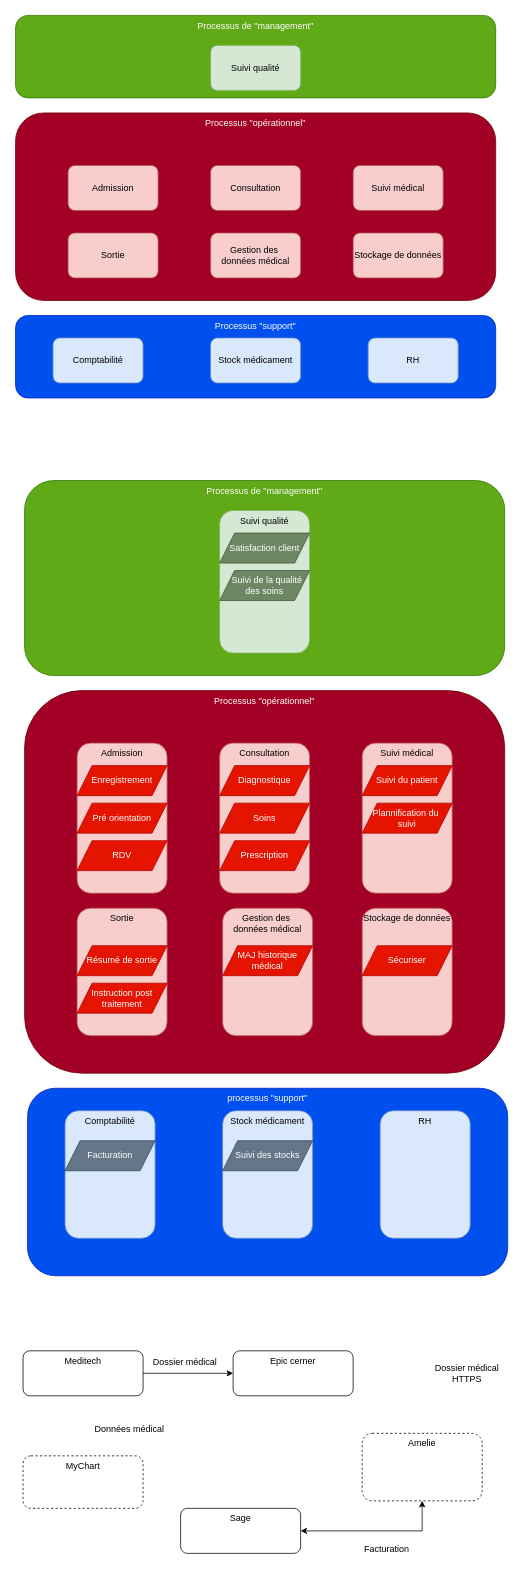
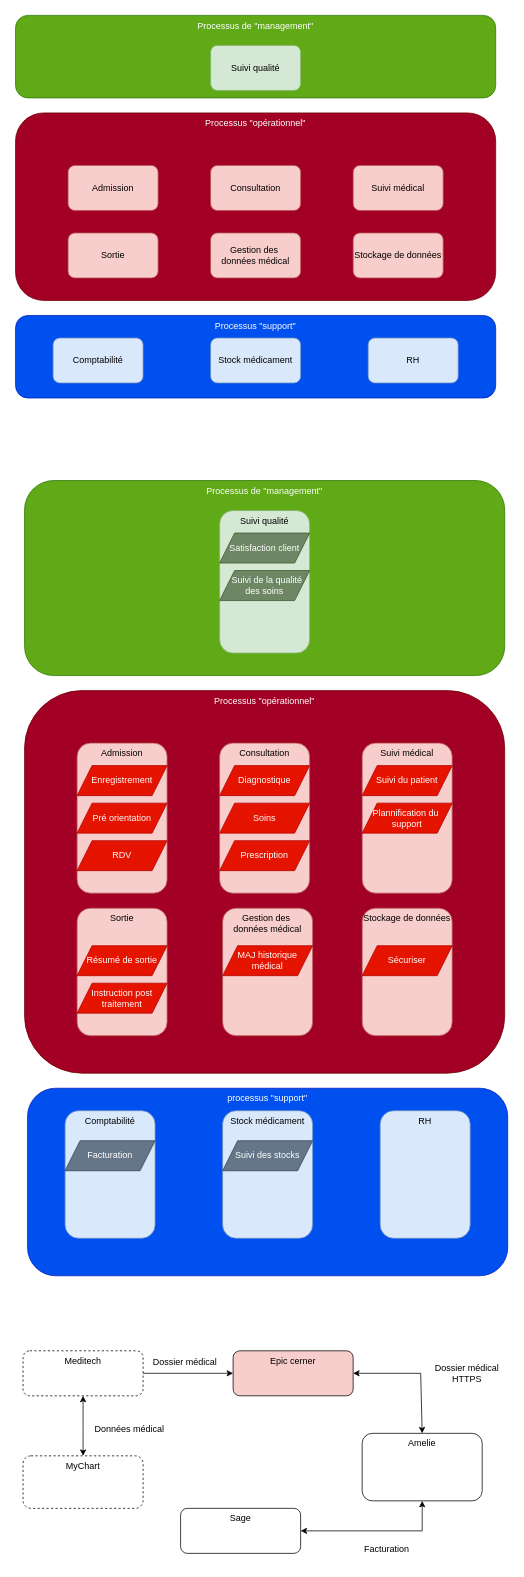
  <mxCell id="0" />
  <mxCell id="1" parent="0" />
  <mxCell id="2" value="Processus &quot;opérationnel&quot;" style="rounded=1;whiteSpace=wrap;html=1;fillColor=#a20025;strokeColor=#6F0000;fontColor=#ffffff;verticalAlign=top;" vertex="1" parent="1"><mxGeometry x="20" y="150" width="640" height="250" as="geometry" /></mxCell>
  <mxCell id="3" value="Admission" style="rounded=1;whiteSpace=wrap;html=1;fillColor=#f8cecc;strokeColor=#b85450;" vertex="1" parent="1"><mxGeometry x="90" y="220" width="120" height="60" as="geometry" /></mxCell>
  <mxCell id="4" value="Consultation" style="rounded=1;whiteSpace=wrap;html=1;fillColor=#f8cecc;strokeColor=#b85450;" vertex="1" parent="1"><mxGeometry x="280" y="220" width="120" height="60" as="geometry" /></mxCell>
  <mxCell id="5" value="Suivi médical" style="rounded=1;whiteSpace=wrap;html=1;fillColor=#f8cecc;strokeColor=#b85450;" vertex="1" parent="1"><mxGeometry x="470" y="220" width="120" height="60" as="geometry" /></mxCell>
  <mxCell id="6" value="Sortie" style="rounded=1;whiteSpace=wrap;html=1;fillColor=#f8cecc;strokeColor=#b85450;" vertex="1" parent="1"><mxGeometry x="90" y="310" width="120" height="60" as="geometry" /></mxCell>
  <mxCell id="7" value="Gestion des&amp;nbsp;&lt;div&gt;données médical&lt;/div&gt;" style="rounded=1;whiteSpace=wrap;html=1;fillColor=#f8cecc;strokeColor=#b85450;" vertex="1" parent="1"><mxGeometry x="280" y="310" width="120" height="60" as="geometry" /></mxCell>
  <mxCell id="8" value="Processus &quot;support&quot;" style="rounded=1;whiteSpace=wrap;html=1;fillColor=#0050ef;fontColor=#ffffff;strokeColor=#001DBC;verticalAlign=top;" vertex="1" parent="1"><mxGeometry x="20" y="420" width="640" height="110" as="geometry" /></mxCell>
  <mxCell id="9" value="Comptabilité" style="rounded=1;whiteSpace=wrap;html=1;fillColor=#dae8fc;strokeColor=#6c8ebf;" vertex="1" parent="1"><mxGeometry x="70" y="450" width="120" height="60" as="geometry" /></mxCell>
  <mxCell id="10" value="Stock médicament" style="rounded=1;whiteSpace=wrap;html=1;fillColor=#dae8fc;strokeColor=#6c8ebf;" vertex="1" parent="1"><mxGeometry x="280" y="450" width="120" height="60" as="geometry" /></mxCell>
  <mxCell id="11" value="Processus de &quot;management&quot;" style="rounded=1;whiteSpace=wrap;html=1;fillColor=#60a917;fontColor=#ffffff;strokeColor=#2D7600;verticalAlign=top;" vertex="1" parent="1"><mxGeometry x="20" y="20" width="640" height="110" as="geometry" /></mxCell>
  <mxCell id="12" value="Suivi qualité" style="rounded=1;whiteSpace=wrap;html=1;fillColor=#d5e8d4;strokeColor=#82b366;" vertex="1" parent="1"><mxGeometry x="280" y="60" width="120" height="60" as="geometry" /></mxCell>
  <mxCell id="13" value="RH" style="rounded=1;whiteSpace=wrap;html=1;fillColor=#dae8fc;strokeColor=#6c8ebf;" vertex="1" parent="1"><mxGeometry x="490" y="450" width="120" height="60" as="geometry" /></mxCell>
  <mxCell id="14" value="Processus &quot;opérationnel&quot;" style="rounded=1;whiteSpace=wrap;html=1;fillColor=#a20025;strokeColor=#6F0000;fontColor=#ffffff;verticalAlign=top;" vertex="1" parent="1"><mxGeometry x="32" y="920" width="640" height="510" as="geometry" /></mxCell>
  <mxCell id="15" value="Admission" style="rounded=1;whiteSpace=wrap;html=1;fillColor=#f8cecc;strokeColor=#b85450;verticalAlign=top;" vertex="1" parent="1"><mxGeometry x="102" y="990" width="120" height="200" as="geometry" /></mxCell>
  <mxCell id="16" value="Consultation" style="rounded=1;whiteSpace=wrap;html=1;fillColor=#f8cecc;strokeColor=#b85450;verticalAlign=top;" vertex="1" parent="1"><mxGeometry x="292" y="990" width="120" height="200" as="geometry" /></mxCell>
  <mxCell id="17" value="Suivi médical" style="rounded=1;whiteSpace=wrap;html=1;fillColor=#f8cecc;strokeColor=#b85450;verticalAlign=top;" vertex="1" parent="1"><mxGeometry x="482" y="990" width="120" height="200" as="geometry" /></mxCell>
  <mxCell id="18" value="Sortie" style="rounded=1;whiteSpace=wrap;html=1;fillColor=#f8cecc;strokeColor=#b85450;verticalAlign=top;" vertex="1" parent="1"><mxGeometry x="102" y="1210" width="120" height="170" as="geometry" /></mxCell>
  <mxCell id="19" value="Gestion des&amp;nbsp;&lt;div&gt;données médical&lt;/div&gt;" style="rounded=1;whiteSpace=wrap;html=1;fillColor=#f8cecc;strokeColor=#b85450;verticalAlign=top;" vertex="1" parent="1"><mxGeometry x="296" y="1210" width="120" height="170" as="geometry" /></mxCell>
  <mxCell id="20" value="Processus de &quot;management&quot;" style="rounded=1;whiteSpace=wrap;html=1;fillColor=#60a917;fontColor=#ffffff;strokeColor=#2D7600;verticalAlign=top;" vertex="1" parent="1"><mxGeometry x="32" y="640" width="640" height="260" as="geometry" /></mxCell>
  <mxCell id="21" value="Suivi qualité" style="rounded=1;whiteSpace=wrap;html=1;fillColor=#d5e8d4;strokeColor=#82b366;verticalAlign=top;" vertex="1" parent="1"><mxGeometry x="292" y="680" width="120" height="190" as="geometry" /></mxCell>
  <mxCell id="22" value="processus &quot;support&quot;" style="rounded=1;whiteSpace=wrap;html=1;fillColor=#0050ef;fontColor=#ffffff;strokeColor=#001DBC;verticalAlign=top;" vertex="1" parent="1"><mxGeometry x="36" y="1450" width="640" height="250" as="geometry" /></mxCell>
  <mxCell id="23" value="Comptabilité" style="rounded=1;whiteSpace=wrap;html=1;fillColor=#dae8fc;strokeColor=#6c8ebf;verticalAlign=top;" vertex="1" parent="1"><mxGeometry x="86" y="1480" width="120" height="170" as="geometry" /></mxCell>
  <mxCell id="24" value="Stock médicament" style="rounded=1;whiteSpace=wrap;html=1;fillColor=#dae8fc;strokeColor=#6c8ebf;verticalAlign=top;" vertex="1" parent="1"><mxGeometry x="296" y="1480" width="120" height="170" as="geometry" /></mxCell>
  <mxCell id="25" value="RH" style="rounded=1;whiteSpace=wrap;html=1;fillColor=#dae8fc;strokeColor=#6c8ebf;verticalAlign=top;" vertex="1" parent="1"><mxGeometry x="506" y="1480" width="120" height="170" as="geometry" /></mxCell>
  <mxCell id="26" value="Enregistrement" style="shape=parallelogram;perimeter=parallelogramPerimeter;whiteSpace=wrap;html=1;fixedSize=1;fillColor=#e51400;strokeColor=#B20000;fontColor=#ffffff;" vertex="1" parent="1"><mxGeometry x="102" y="1020" width="120" height="40" as="geometry" /></mxCell>
  <mxCell id="27" value="Pré orientation" style="shape=parallelogram;perimeter=parallelogramPerimeter;whiteSpace=wrap;html=1;fixedSize=1;fillColor=#e51400;strokeColor=#B20000;fontColor=#ffffff;" vertex="1" parent="1"><mxGeometry x="102" y="1070" width="120" height="40" as="geometry" /></mxCell>
  <mxCell id="28" value="RDV" style="shape=parallelogram;perimeter=parallelogramPerimeter;whiteSpace=wrap;html=1;fixedSize=1;fillColor=#e51400;strokeColor=#B20000;fontColor=#ffffff;" vertex="1" parent="1"><mxGeometry x="102" y="1120" width="120" height="40" as="geometry" /></mxCell>
  <mxCell id="29" value="Diagnostique" style="shape=parallelogram;perimeter=parallelogramPerimeter;whiteSpace=wrap;html=1;fixedSize=1;fillColor=#e51400;strokeColor=#B20000;fontColor=#ffffff;" vertex="1" parent="1"><mxGeometry x="292" y="1020" width="120" height="40" as="geometry" /></mxCell>
  <mxCell id="30" value="Soins" style="shape=parallelogram;perimeter=parallelogramPerimeter;whiteSpace=wrap;html=1;fixedSize=1;fillColor=#e51400;strokeColor=#B20000;fontColor=#ffffff;" vertex="1" parent="1"><mxGeometry x="292" y="1070" width="120" height="40" as="geometry" /></mxCell>
  <mxCell id="31" value="Prescription" style="shape=parallelogram;perimeter=parallelogramPerimeter;whiteSpace=wrap;html=1;fixedSize=1;fillColor=#e51400;strokeColor=#B20000;fontColor=#ffffff;" vertex="1" parent="1"><mxGeometry x="292" y="1120" width="120" height="40" as="geometry" /></mxCell>
  <mxCell id="32" value="Suivi du patient" style="shape=parallelogram;perimeter=parallelogramPerimeter;whiteSpace=wrap;html=1;fixedSize=1;fillColor=#e51400;strokeColor=#B20000;fontColor=#ffffff;" vertex="1" parent="1"><mxGeometry x="482" y="1020" width="120" height="40" as="geometry" /></mxCell>
- <mxCell id="33" value="Plannification du&amp;nbsp;&lt;div&gt;suivi&lt;/div&gt;" style="shape=parallelogram;perimeter=parallelogramPerimeter;whiteSpace=wrap;html=1;fixedSize=1;fillColor=#e51400;strokeColor=#B20000;fontColor=#ffffff;" vertex="1" parent="1"><mxGeometry x="482" y="1070" width="120" height="40" as="geometry" /></mxCell>
+ <mxCell id="33" value="Plannification du&amp;nbsp;&lt;div&gt;support&lt;/div&gt;" style="shape=parallelogram;perimeter=parallelogramPerimeter;whiteSpace=wrap;html=1;fixedSize=1;fillColor=#e51400;strokeColor=#B20000;fontColor=#ffffff;" vertex="1" parent="1"><mxGeometry x="482" y="1070" width="120" height="40" as="geometry" /></mxCell>
  <mxCell id="34" value="MAJ historique&lt;div&gt;médical&lt;/div&gt;" style="shape=parallelogram;perimeter=parallelogramPerimeter;whiteSpace=wrap;html=1;fixedSize=1;fillColor=#e51400;strokeColor=#B20000;fontColor=#ffffff;" vertex="1" parent="1"><mxGeometry x="296" y="1260" width="120" height="40" as="geometry" /></mxCell>
  <mxCell id="35" value="Stockage de données" style="rounded=1;whiteSpace=wrap;html=1;fillColor=#f8cecc;strokeColor=#b85450;" vertex="1" parent="1"><mxGeometry x="470" y="310" width="120" height="60" as="geometry" /></mxCell>
  <mxCell id="36" value="Stockage de données" style="rounded=1;whiteSpace=wrap;html=1;fillColor=#f8cecc;strokeColor=#b85450;verticalAlign=top;" vertex="1" parent="1"><mxGeometry x="482" y="1210" width="120" height="170" as="geometry" /></mxCell>
  <mxCell id="37" value="Sécuriser" style="shape=parallelogram;perimeter=parallelogramPerimeter;whiteSpace=wrap;html=1;fixedSize=1;fillColor=#e51400;strokeColor=#B20000;fontColor=#ffffff;" vertex="1" parent="1"><mxGeometry x="482" y="1260" width="120" height="40" as="geometry" /></mxCell>
  <mxCell id="38" value="Résumé de sortie" style="shape=parallelogram;perimeter=parallelogramPerimeter;whiteSpace=wrap;html=1;fixedSize=1;fillColor=#e51400;strokeColor=#B20000;fontColor=#ffffff;" vertex="1" parent="1"><mxGeometry x="102" y="1260" width="120" height="40" as="geometry" /></mxCell>
  <mxCell id="39" value="Instruction post traitement" style="shape=parallelogram;perimeter=parallelogramPerimeter;whiteSpace=wrap;html=1;fixedSize=1;fillColor=#e51400;strokeColor=#B20000;fontColor=#ffffff;" vertex="1" parent="1"><mxGeometry x="102" y="1310" width="120" height="40" as="geometry" /></mxCell>
  <mxCell id="40" style="edgeStyle=orthogonalEdgeStyle;rounded=0;orthogonalLoop=1;jettySize=auto;html=1;exitX=0.5;exitY=1;exitDx=0;exitDy=0;" edge="1" parent="1" source="14" target="14"><mxGeometry relative="1" as="geometry" /></mxCell>
  <mxCell id="41" value="Facturation" style="shape=parallelogram;perimeter=parallelogramPerimeter;whiteSpace=wrap;html=1;fixedSize=1;fillColor=#647687;strokeColor=#314354;fontColor=#ffffff;" vertex="1" parent="1"><mxGeometry x="86" y="1520" width="120" height="40" as="geometry" /></mxCell>
  <mxCell id="42" value="Suivi des stocks" style="shape=parallelogram;perimeter=parallelogramPerimeter;whiteSpace=wrap;html=1;fixedSize=1;fillColor=#647687;strokeColor=#314354;fontColor=#ffffff;" vertex="1" parent="1"><mxGeometry x="296" y="1520" width="120" height="40" as="geometry" /></mxCell>
  <mxCell id="43" value="Satisfaction client" style="shape=parallelogram;perimeter=parallelogramPerimeter;whiteSpace=wrap;html=1;fixedSize=1;fillColor=#6d8764;strokeColor=#3A5431;fontColor=#ffffff;" vertex="1" parent="1"><mxGeometry x="292" y="710" width="120" height="40" as="geometry" /></mxCell>
  <mxCell id="44" value="&amp;nbsp; &amp;nbsp;Suivi de la qualité&amp;nbsp;&lt;div&gt;des soin&lt;span style=&quot;color: rgba(0, 0, 0, 0); font-family: monospace; font-size: 0px; text-align: start; text-wrap: nowrap; background-color: initial;&quot;&gt;%3CmxGraphModel%3E%3Croot%3E%3CmxCell%20id%3D%220%22%2F%3E%3CmxCell%20id%3D%221%22%20parent%3D%220%22%2F%3E%3CmxCell%20id%3D%222%22%20value%3D%22Satisfaction%20client%22%20style%3D%22shape%3Dparallelogram%3Bperimeter%3DparallelogramPerimeter%3BwhiteSpace%3Dwrap%3Bhtml%3D1%3BfixedSize%3D1%3BfillColor%3D%236d8764%3BstrokeColor%3D%233A5431%3BfontColor%3D%23ffffff%3B%22%20vertex%3D%221%22%20parent%3D%221%22%3E%3CmxGeometry%20x%3D%22350%22%20y%3D%22550%22%20width%3D%22120%22%20height%3D%2240%22%20as%3D%22geometry%22%2F%3E%3C%2FmxCell%3E%3C%2Froot%3E%3C%2FmxGraphModel%3E&lt;/span&gt;&lt;span style=&quot;background-color: initial;&quot;&gt;s&lt;/span&gt;&lt;/div&gt;" style="shape=parallelogram;perimeter=parallelogramPerimeter;whiteSpace=wrap;html=1;fixedSize=1;fillColor=#6d8764;strokeColor=#3A5431;fontColor=#ffffff;" vertex="1" parent="1"><mxGeometry x="292" y="760" width="120" height="40" as="geometry" /></mxCell>
- <mxCell id="45" value="Epic cerner" style="rounded=1;whiteSpace=wrap;html=1;align=center;verticalAlign=top;" vertex="1" parent="1"><mxGeometry x="310" y="1800" width="160" height="60" as="geometry" /></mxCell>
- <mxCell id="46" value="Meditech" style="rounded=1;whiteSpace=wrap;html=1;align=center;verticalAlign=top;" vertex="1" parent="1"><mxGeometry x="30" y="1800" width="160" height="60" as="geometry" /></mxCell>
+ <mxCell id="45" value="Epic cerner" style="rounded=1;whiteSpace=wrap;html=1;align=center;verticalAlign=top;fillColor=#f8cecc;" vertex="1" parent="1"><mxGeometry x="310" y="1800" width="160" height="60" as="geometry" /></mxCell>
+ <mxCell id="46" value="Meditech" style="rounded=1;whiteSpace=wrap;html=1;align=center;verticalAlign=top;dashed=1;" vertex="1" parent="1"><mxGeometry x="30" y="1800" width="160" height="60" as="geometry" /></mxCell>
  <mxCell id="47" value="MyChart" style="rounded=1;whiteSpace=wrap;html=1;align=center;verticalAlign=top;dashed=1;" vertex="1" parent="1"><mxGeometry x="30" y="1940" width="160" height="70" as="geometry" /></mxCell>
  <mxCell id="48" value="Sage" style="rounded=1;whiteSpace=wrap;html=1;align=center;verticalAlign=top;" vertex="1" parent="1"><mxGeometry x="240" y="2010" width="160" height="60" as="geometry" /></mxCell>
- <mxCell id="49" value="Amelie" style="rounded=1;whiteSpace=wrap;html=1;align=center;verticalAlign=top;dashed=1;" vertex="1" parent="1"><mxGeometry x="482" y="1910" width="160" height="90" as="geometry" /></mxCell>
+ <mxCell id="49" value="Amelie" style="rounded=1;whiteSpace=wrap;html=1;align=center;verticalAlign=top;" vertex="1" parent="1"><mxGeometry x="482" y="1910" width="160" height="90" as="geometry" /></mxCell>
+ <mxCell id="50" value="" style="endArrow=classic;startArrow=classic;html=1;rounded=0;entryX=0.5;entryY=0;entryDx=0;entryDy=0;exitX=1;exitY=0.5;exitDx=0;exitDy=0;" edge="1" parent="1" source="45" target="49"><mxGeometry width="50" height="50" relative="1" as="geometry"><mxPoint x="440" y="1870" as="sourcePoint" /><mxPoint x="490" y="1820" as="targetPoint" /><Array as="points"><mxPoint x="560" y="1830" /></Array></mxGeometry></mxCell>
  <mxCell id="51" value="" style="endArrow=classic;startArrow=classic;html=1;rounded=0;entryX=0.5;entryY=1;entryDx=0;entryDy=0;exitX=1;exitY=0.25;exitDx=0;exitDy=0;" edge="1" parent="1" target="49"><mxGeometry width="50" height="50" relative="1" as="geometry"><mxPoint x="400" y="2040" as="sourcePoint" /><mxPoint x="562" y="2130" as="targetPoint" /><Array as="points"><mxPoint x="562" y="2040" /></Array></mxGeometry></mxCell>
+ <mxCell id="52" value="" style="endArrow=classic;startArrow=classic;html=1;rounded=0;entryX=0.5;entryY=1;entryDx=0;entryDy=0;exitX=0.5;exitY=0;exitDx=0;exitDy=0;" edge="1" parent="1" source="47" target="46"><mxGeometry width="50" height="50" relative="1" as="geometry"><mxPoint x="190" y="1900" as="sourcePoint" /><mxPoint x="352" y="1860" as="targetPoint" /><Array as="points"><mxPoint x="110" y="1900" /></Array></mxGeometry></mxCell>
  <mxCell id="53" value="Dossier médical&lt;br&gt;HTTPS" style="text;html=1;align=center;verticalAlign=middle;whiteSpace=wrap;rounded=0;" vertex="1" parent="1"><mxGeometry x="572" y="1815" width="100" height="30" as="geometry" /></mxCell>
  <mxCell id="54" value="Facturation" style="text;html=1;align=center;verticalAlign=middle;whiteSpace=wrap;rounded=0;" vertex="1" parent="1"><mxGeometry x="470" y="2050" width="90" height="30" as="geometry" /></mxCell>
  <mxCell id="55" value="Dossier médical" style="text;html=1;align=center;verticalAlign=middle;whiteSpace=wrap;rounded=0;" vertex="1" parent="1"><mxGeometry x="196" y="1800" width="100" height="30" as="geometry" /></mxCell>
  <mxCell id="56" value="" style="endArrow=none;startArrow=classic;html=1;rounded=0;entryX=1;entryY=0.5;entryDx=0;entryDy=0;exitX=0;exitY=0.5;exitDx=0;exitDy=0;" edge="1" parent="1" source="45" target="46"><mxGeometry width="50" height="50" relative="1" as="geometry"><mxPoint x="320" y="1990" as="sourcePoint" /><mxPoint x="370" y="1940" as="targetPoint" /></mxGeometry></mxCell>
  <mxCell id="57" value="Données médical" style="text;html=1;align=center;verticalAlign=middle;whiteSpace=wrap;rounded=0;" vertex="1" parent="1"><mxGeometry x="122" y="1890" width="100" height="30" as="geometry" /></mxCell>
